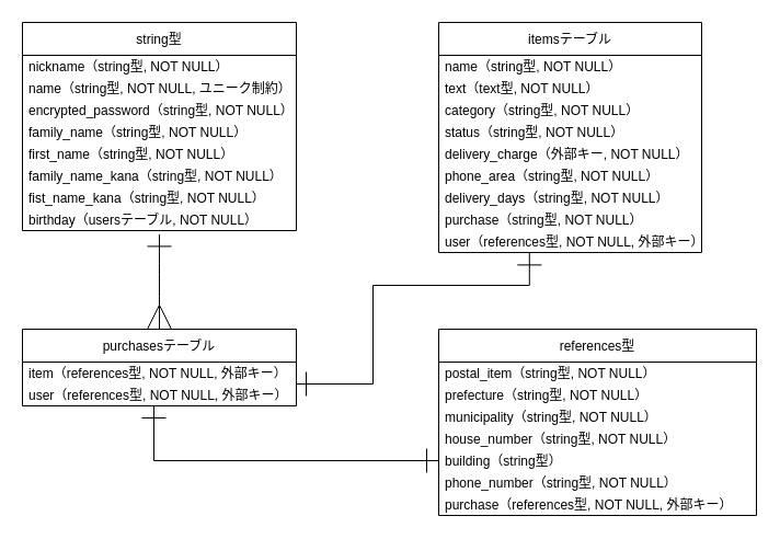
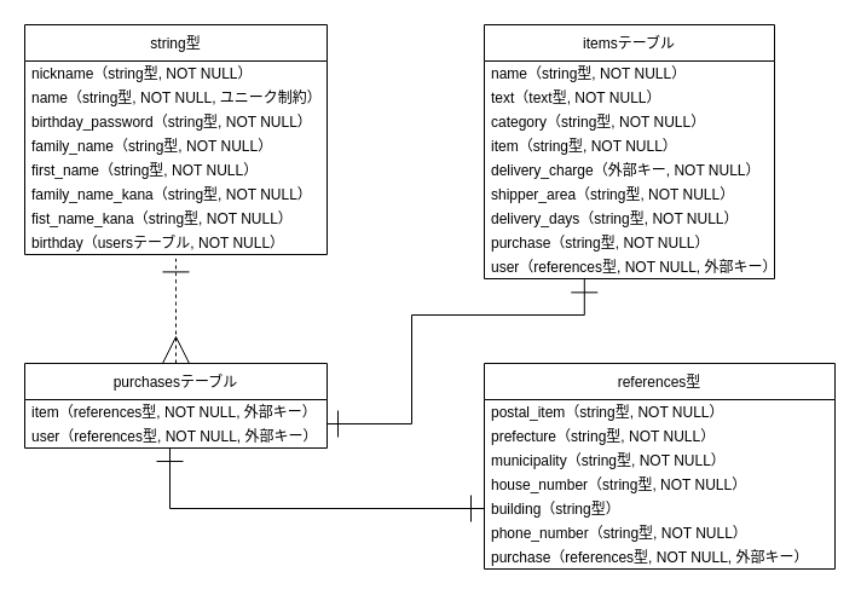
  <mxCell id="0" />
  <mxCell id="1" parent="0" />
  <mxCell id="2" value="string型" style="swimlane;fontStyle=0;childLayout=stackLayout;horizontal=1;startSize=30;horizontalStack=0;resizeParent=1;resizeParentMax=0;resizeLast=0;collapsible=1;marginBottom=0;" vertex="1" parent="1"><mxGeometry x="20" y="20" width="250" height="190" as="geometry"><mxRectangle x="40" y="80" width="50" height="40" as="alternateBounds" /></mxGeometry></mxCell>
  <mxCell id="3" value="nickname（string型, NOT NULL）" style="text;strokeColor=none;fillColor=none;align=left;verticalAlign=middle;spacingLeft=4;spacingRight=4;overflow=hidden;points=[[0,0.5],[1,0.5]];portConstraint=eastwest;rotatable=0;" vertex="1" parent="2"><mxGeometry y="30" width="250" height="20" as="geometry" /></mxCell>
  <mxCell id="4" value="name（string型, NOT NULL, ユニーク制約）" style="text;strokeColor=none;fillColor=none;align=left;verticalAlign=middle;spacingLeft=4;spacingRight=4;overflow=hidden;points=[[0,0.5],[1,0.5]];portConstraint=eastwest;rotatable=0;" vertex="1" parent="2"><mxGeometry y="50" width="250" height="20" as="geometry" /></mxCell>
- <mxCell id="5" value="encrypted_password（string型, NOT NULL）" style="text;strokeColor=none;fillColor=none;align=left;verticalAlign=middle;spacingLeft=4;spacingRight=4;overflow=hidden;points=[[0,0.5],[1,0.5]];portConstraint=eastwest;rotatable=0;" vertex="1" parent="2"><mxGeometry y="70" width="250" height="20" as="geometry" /></mxCell>
+ <mxCell id="5" value="birthday_password（string型, NOT NULL）" style="text;strokeColor=none;fillColor=none;align=left;verticalAlign=middle;spacingLeft=4;spacingRight=4;overflow=hidden;points=[[0,0.5],[1,0.5]];portConstraint=eastwest;rotatable=0;" vertex="1" parent="2"><mxGeometry y="70" width="250" height="20" as="geometry" /></mxCell>
  <mxCell id="6" value="family_name（string型, NOT NULL）" style="text;strokeColor=none;fillColor=none;align=left;verticalAlign=middle;spacingLeft=4;spacingRight=4;overflow=hidden;points=[[0,0.5],[1,0.5]];portConstraint=eastwest;rotatable=0;" vertex="1" parent="2"><mxGeometry y="90" width="250" height="20" as="geometry" /></mxCell>
  <mxCell id="7" value="first_name（string型, NOT NULL）" style="text;strokeColor=none;fillColor=none;align=left;verticalAlign=middle;spacingLeft=4;spacingRight=4;overflow=hidden;points=[[0,0.5],[1,0.5]];portConstraint=eastwest;rotatable=0;" vertex="1" parent="2"><mxGeometry y="110" width="250" height="20" as="geometry" /></mxCell>
  <mxCell id="8" value="family_name_kana（string型, NOT NULL）" style="text;strokeColor=none;fillColor=none;align=left;verticalAlign=middle;spacingLeft=4;spacingRight=4;overflow=hidden;points=[[0,0.5],[1,0.5]];portConstraint=eastwest;rotatable=0;" vertex="1" parent="2"><mxGeometry y="130" width="250" height="20" as="geometry" /></mxCell>
  <mxCell id="9" value="fist_name_kana（string型, NOT NULL）" style="text;strokeColor=none;fillColor=none;align=left;verticalAlign=middle;spacingLeft=4;spacingRight=4;overflow=hidden;points=[[0,0.5],[1,0.5]];portConstraint=eastwest;rotatable=0;" vertex="1" parent="2"><mxGeometry y="150" width="250" height="20" as="geometry" /></mxCell>
  <mxCell id="10" value="birthday（usersテーブル, NOT NULL）" style="text;strokeColor=none;fillColor=none;align=left;verticalAlign=middle;spacingLeft=4;spacingRight=4;overflow=hidden;points=[[0,0.5],[1,0.5]];portConstraint=eastwest;rotatable=0;" vertex="1" parent="2"><mxGeometry y="170" width="250" height="20" as="geometry" /></mxCell>
  <mxCell id="11" value="itemsテーブル" style="swimlane;fontStyle=0;childLayout=stackLayout;horizontal=1;startSize=30;horizontalStack=0;resizeParent=1;resizeParentMax=0;resizeLast=0;collapsible=1;marginBottom=0;" vertex="1" parent="1"><mxGeometry x="400" y="20" width="240" height="210" as="geometry" /></mxCell>
  <mxCell id="12" value="name（string型, NOT NULL）" style="text;strokeColor=none;fillColor=none;align=left;verticalAlign=middle;spacingLeft=4;spacingRight=4;overflow=hidden;points=[[0,0.5],[1,0.5]];portConstraint=eastwest;rotatable=0;" vertex="1" parent="11"><mxGeometry y="30" width="240" height="20" as="geometry" /></mxCell>
  <mxCell id="13" value="text（text型, NOT NULL）" style="text;strokeColor=none;fillColor=none;align=left;verticalAlign=middle;spacingLeft=4;spacingRight=4;overflow=hidden;points=[[0,0.5],[1,0.5]];portConstraint=eastwest;rotatable=0;" vertex="1" parent="11"><mxGeometry y="50" width="240" height="20" as="geometry" /></mxCell>
  <mxCell id="14" value="category（string型, NOT NULL）" style="text;strokeColor=none;fillColor=none;align=left;verticalAlign=middle;spacingLeft=4;spacingRight=4;overflow=hidden;points=[[0,0.5],[1,0.5]];portConstraint=eastwest;rotatable=0;" vertex="1" parent="11"><mxGeometry y="70" width="240" height="20" as="geometry" /></mxCell>
- <mxCell id="15" value="status（string型, NOT NULL）" style="text;strokeColor=none;fillColor=none;align=left;verticalAlign=middle;spacingLeft=4;spacingRight=4;overflow=hidden;points=[[0,0.5],[1,0.5]];portConstraint=eastwest;rotatable=0;" vertex="1" parent="11"><mxGeometry y="90" width="240" height="20" as="geometry" /></mxCell>
+ <mxCell id="15" value="item（string型, NOT NULL）" style="text;strokeColor=none;fillColor=none;align=left;verticalAlign=middle;spacingLeft=4;spacingRight=4;overflow=hidden;points=[[0,0.5],[1,0.5]];portConstraint=eastwest;rotatable=0;" vertex="1" parent="11"><mxGeometry y="90" width="240" height="20" as="geometry" /></mxCell>
  <mxCell id="16" value="delivery_charge（外部キー, NOT NULL）" style="text;strokeColor=none;fillColor=none;align=left;verticalAlign=middle;spacingLeft=4;spacingRight=4;overflow=hidden;points=[[0,0.5],[1,0.5]];portConstraint=eastwest;rotatable=0;" vertex="1" parent="11"><mxGeometry y="110" width="240" height="20" as="geometry" /></mxCell>
- <mxCell id="17" value="phone_area（string型, NOT NULL）" style="text;strokeColor=none;fillColor=none;align=left;verticalAlign=middle;spacingLeft=4;spacingRight=4;overflow=hidden;points=[[0,0.5],[1,0.5]];portConstraint=eastwest;rotatable=0;" vertex="1" parent="11"><mxGeometry y="130" width="240" height="20" as="geometry" /></mxCell>
+ <mxCell id="17" value="shipper_area（string型, NOT NULL）" style="text;strokeColor=none;fillColor=none;align=left;verticalAlign=middle;spacingLeft=4;spacingRight=4;overflow=hidden;points=[[0,0.5],[1,0.5]];portConstraint=eastwest;rotatable=0;" vertex="1" parent="11"><mxGeometry y="130" width="240" height="20" as="geometry" /></mxCell>
  <mxCell id="18" value="delivery_days（string型, NOT NULL）" style="text;strokeColor=none;fillColor=none;align=left;verticalAlign=middle;spacingLeft=4;spacingRight=4;overflow=hidden;points=[[0,0.5],[1,0.5]];portConstraint=eastwest;rotatable=0;" vertex="1" parent="11"><mxGeometry y="150" width="240" height="20" as="geometry" /></mxCell>
  <mxCell id="19" value="purchase（string型, NOT NULL）" style="text;strokeColor=none;fillColor=none;align=left;verticalAlign=middle;spacingLeft=4;spacingRight=4;overflow=hidden;points=[[0,0.5],[1,0.5]];portConstraint=eastwest;rotatable=0;" vertex="1" parent="11"><mxGeometry y="170" width="240" height="20" as="geometry" /></mxCell>
  <mxCell id="20" value="user（references型, NOT NULL, 外部キー）" style="text;strokeColor=none;fillColor=none;align=left;verticalAlign=middle;spacingLeft=4;spacingRight=4;overflow=hidden;points=[[0,0.5],[1,0.5]];portConstraint=eastwest;rotatable=0;" vertex="1" parent="11"><mxGeometry y="190" width="240" height="20" as="geometry" /></mxCell>
- <mxCell id="21" style="edgeStyle=none;html=1;exitX=0.5;exitY=0;exitDx=0;exitDy=0;entryX=0.5;entryY=1.171;entryDx=0;entryDy=0;entryPerimeter=0;startArrow=ERmany;startFill=0;endArrow=ERone;endFill=0;startSize=20;endSize=20;" edge="1" parent="1" source="22" target="10"><mxGeometry relative="1" as="geometry"><Array as="points"><mxPoint x="145" y="260" /><mxPoint x="145" y="230" /></Array></mxGeometry></mxCell>
+ <mxCell id="21" style="edgeStyle=none;html=1;exitX=0.5;exitY=0;exitDx=0;exitDy=0;entryX=0.5;entryY=1.171;entryDx=0;entryDy=0;entryPerimeter=0;startArrow=ERmany;startFill=0;endArrow=ERone;endFill=0;startSize=20;endSize=20;dashed=1;" edge="1" parent="1" source="22" target="10"><mxGeometry relative="1" as="geometry"><Array as="points"><mxPoint x="145" y="260" /><mxPoint x="145" y="230" /></Array></mxGeometry></mxCell>
  <mxCell id="22" value="purchasesテーブル" style="swimlane;fontStyle=0;childLayout=stackLayout;horizontal=1;startSize=30;horizontalStack=0;resizeParent=1;resizeParentMax=0;resizeLast=0;collapsible=1;marginBottom=0;" vertex="1" parent="1"><mxGeometry x="20" y="300" width="250" height="70" as="geometry" /></mxCell>
  <mxCell id="23" value="item（references型, NOT NULL, 外部キー）" style="text;strokeColor=none;fillColor=none;align=left;verticalAlign=middle;spacingLeft=4;spacingRight=4;overflow=hidden;points=[[0,0.5],[1,0.5]];portConstraint=eastwest;rotatable=0;" vertex="1" parent="22"><mxGeometry y="30" width="250" height="20" as="geometry" /></mxCell>
  <mxCell id="24" value="user（references型, NOT NULL, 外部キー）" style="text;strokeColor=none;fillColor=none;align=left;verticalAlign=middle;spacingLeft=4;spacingRight=4;overflow=hidden;points=[[0,0.5],[1,0.5]];portConstraint=eastwest;rotatable=0;" vertex="1" parent="22"><mxGeometry y="50" width="250" height="20" as="geometry" /></mxCell>
  <mxCell id="25" value="references型" style="swimlane;fontStyle=0;childLayout=stackLayout;horizontal=1;startSize=30;horizontalStack=0;resizeParent=1;resizeParentMax=0;resizeLast=0;collapsible=1;marginBottom=0;" vertex="1" parent="1"><mxGeometry x="400" y="300" width="290" height="170" as="geometry" /></mxCell>
  <mxCell id="26" value="postal_item（string型, NOT NULL）" style="text;strokeColor=none;fillColor=none;align=left;verticalAlign=middle;spacingLeft=4;spacingRight=4;overflow=hidden;points=[[0,0.5],[1,0.5]];portConstraint=eastwest;rotatable=0;" vertex="1" parent="25"><mxGeometry y="30" width="290" height="20" as="geometry" /></mxCell>
  <mxCell id="27" value="prefecture（string型, NOT NULL）" style="text;strokeColor=none;fillColor=none;align=left;verticalAlign=middle;spacingLeft=4;spacingRight=4;overflow=hidden;points=[[0,0.5],[1,0.5]];portConstraint=eastwest;rotatable=0;" vertex="1" parent="25"><mxGeometry y="50" width="290" height="20" as="geometry" /></mxCell>
  <mxCell id="28" value="municipality（string型, NOT NULL）" style="text;strokeColor=none;fillColor=none;align=left;verticalAlign=middle;spacingLeft=4;spacingRight=4;overflow=hidden;points=[[0,0.5],[1,0.5]];portConstraint=eastwest;rotatable=0;" vertex="1" parent="25"><mxGeometry y="70" width="290" height="20" as="geometry" /></mxCell>
  <mxCell id="29" value="house_number（string型, NOT NULL）" style="text;strokeColor=none;fillColor=none;align=left;verticalAlign=middle;spacingLeft=4;spacingRight=4;overflow=hidden;points=[[0,0.5],[1,0.5]];portConstraint=eastwest;rotatable=0;" vertex="1" parent="25"><mxGeometry y="90" width="290" height="20" as="geometry" /></mxCell>
  <mxCell id="30" value="building（string型）" style="text;strokeColor=none;fillColor=none;align=left;verticalAlign=middle;spacingLeft=4;spacingRight=4;overflow=hidden;points=[[0,0.5],[1,0.5]];portConstraint=eastwest;rotatable=0;" vertex="1" parent="25"><mxGeometry y="110" width="290" height="20" as="geometry" /></mxCell>
  <mxCell id="31" value="phone_number（string型, NOT NULL）" style="text;strokeColor=none;fillColor=none;align=left;verticalAlign=middle;spacingLeft=4;spacingRight=4;overflow=hidden;points=[[0,0.5],[1,0.5]];portConstraint=eastwest;rotatable=0;" vertex="1" parent="25"><mxGeometry y="130" width="290" height="20" as="geometry" /></mxCell>
  <mxCell id="32" value="purchase（references型, NOT NULL, 外部キー）" style="text;strokeColor=none;fillColor=none;align=left;verticalAlign=middle;spacingLeft=4;spacingRight=4;overflow=hidden;points=[[0,0.5],[1,0.5]];portConstraint=eastwest;rotatable=0;" vertex="1" parent="25"><mxGeometry y="150" width="290" height="20" as="geometry" /></mxCell>
  <mxCell id="33" style="edgeStyle=orthogonalEdgeStyle;html=1;entryX=0.345;entryY=1.018;entryDx=0;entryDy=0;entryPerimeter=0;startArrow=ERone;startFill=0;endArrow=ERone;endFill=0;startSize=20;endSize=20;rounded=0;" edge="1" parent="1" target="20"><mxGeometry relative="1" as="geometry"><mxPoint x="290" y="350" as="sourcePoint" /><Array as="points"><mxPoint x="270" y="350" /><mxPoint x="340" y="350" /><mxPoint x="340" y="260" /><mxPoint x="483" y="260" /></Array></mxGeometry></mxCell>
  <mxCell id="34" style="edgeStyle=orthogonalEdgeStyle;rounded=0;html=1;exitX=0;exitY=0.5;exitDx=0;exitDy=0;startArrow=ERone;startFill=0;endArrow=ERone;endFill=0;startSize=20;endSize=20;" edge="1" parent="1" source="30" target="24"><mxGeometry relative="1" as="geometry"><mxPoint x="140" y="380" as="targetPoint" /><Array as="points"><mxPoint x="140" y="420" /></Array></mxGeometry></mxCell>
